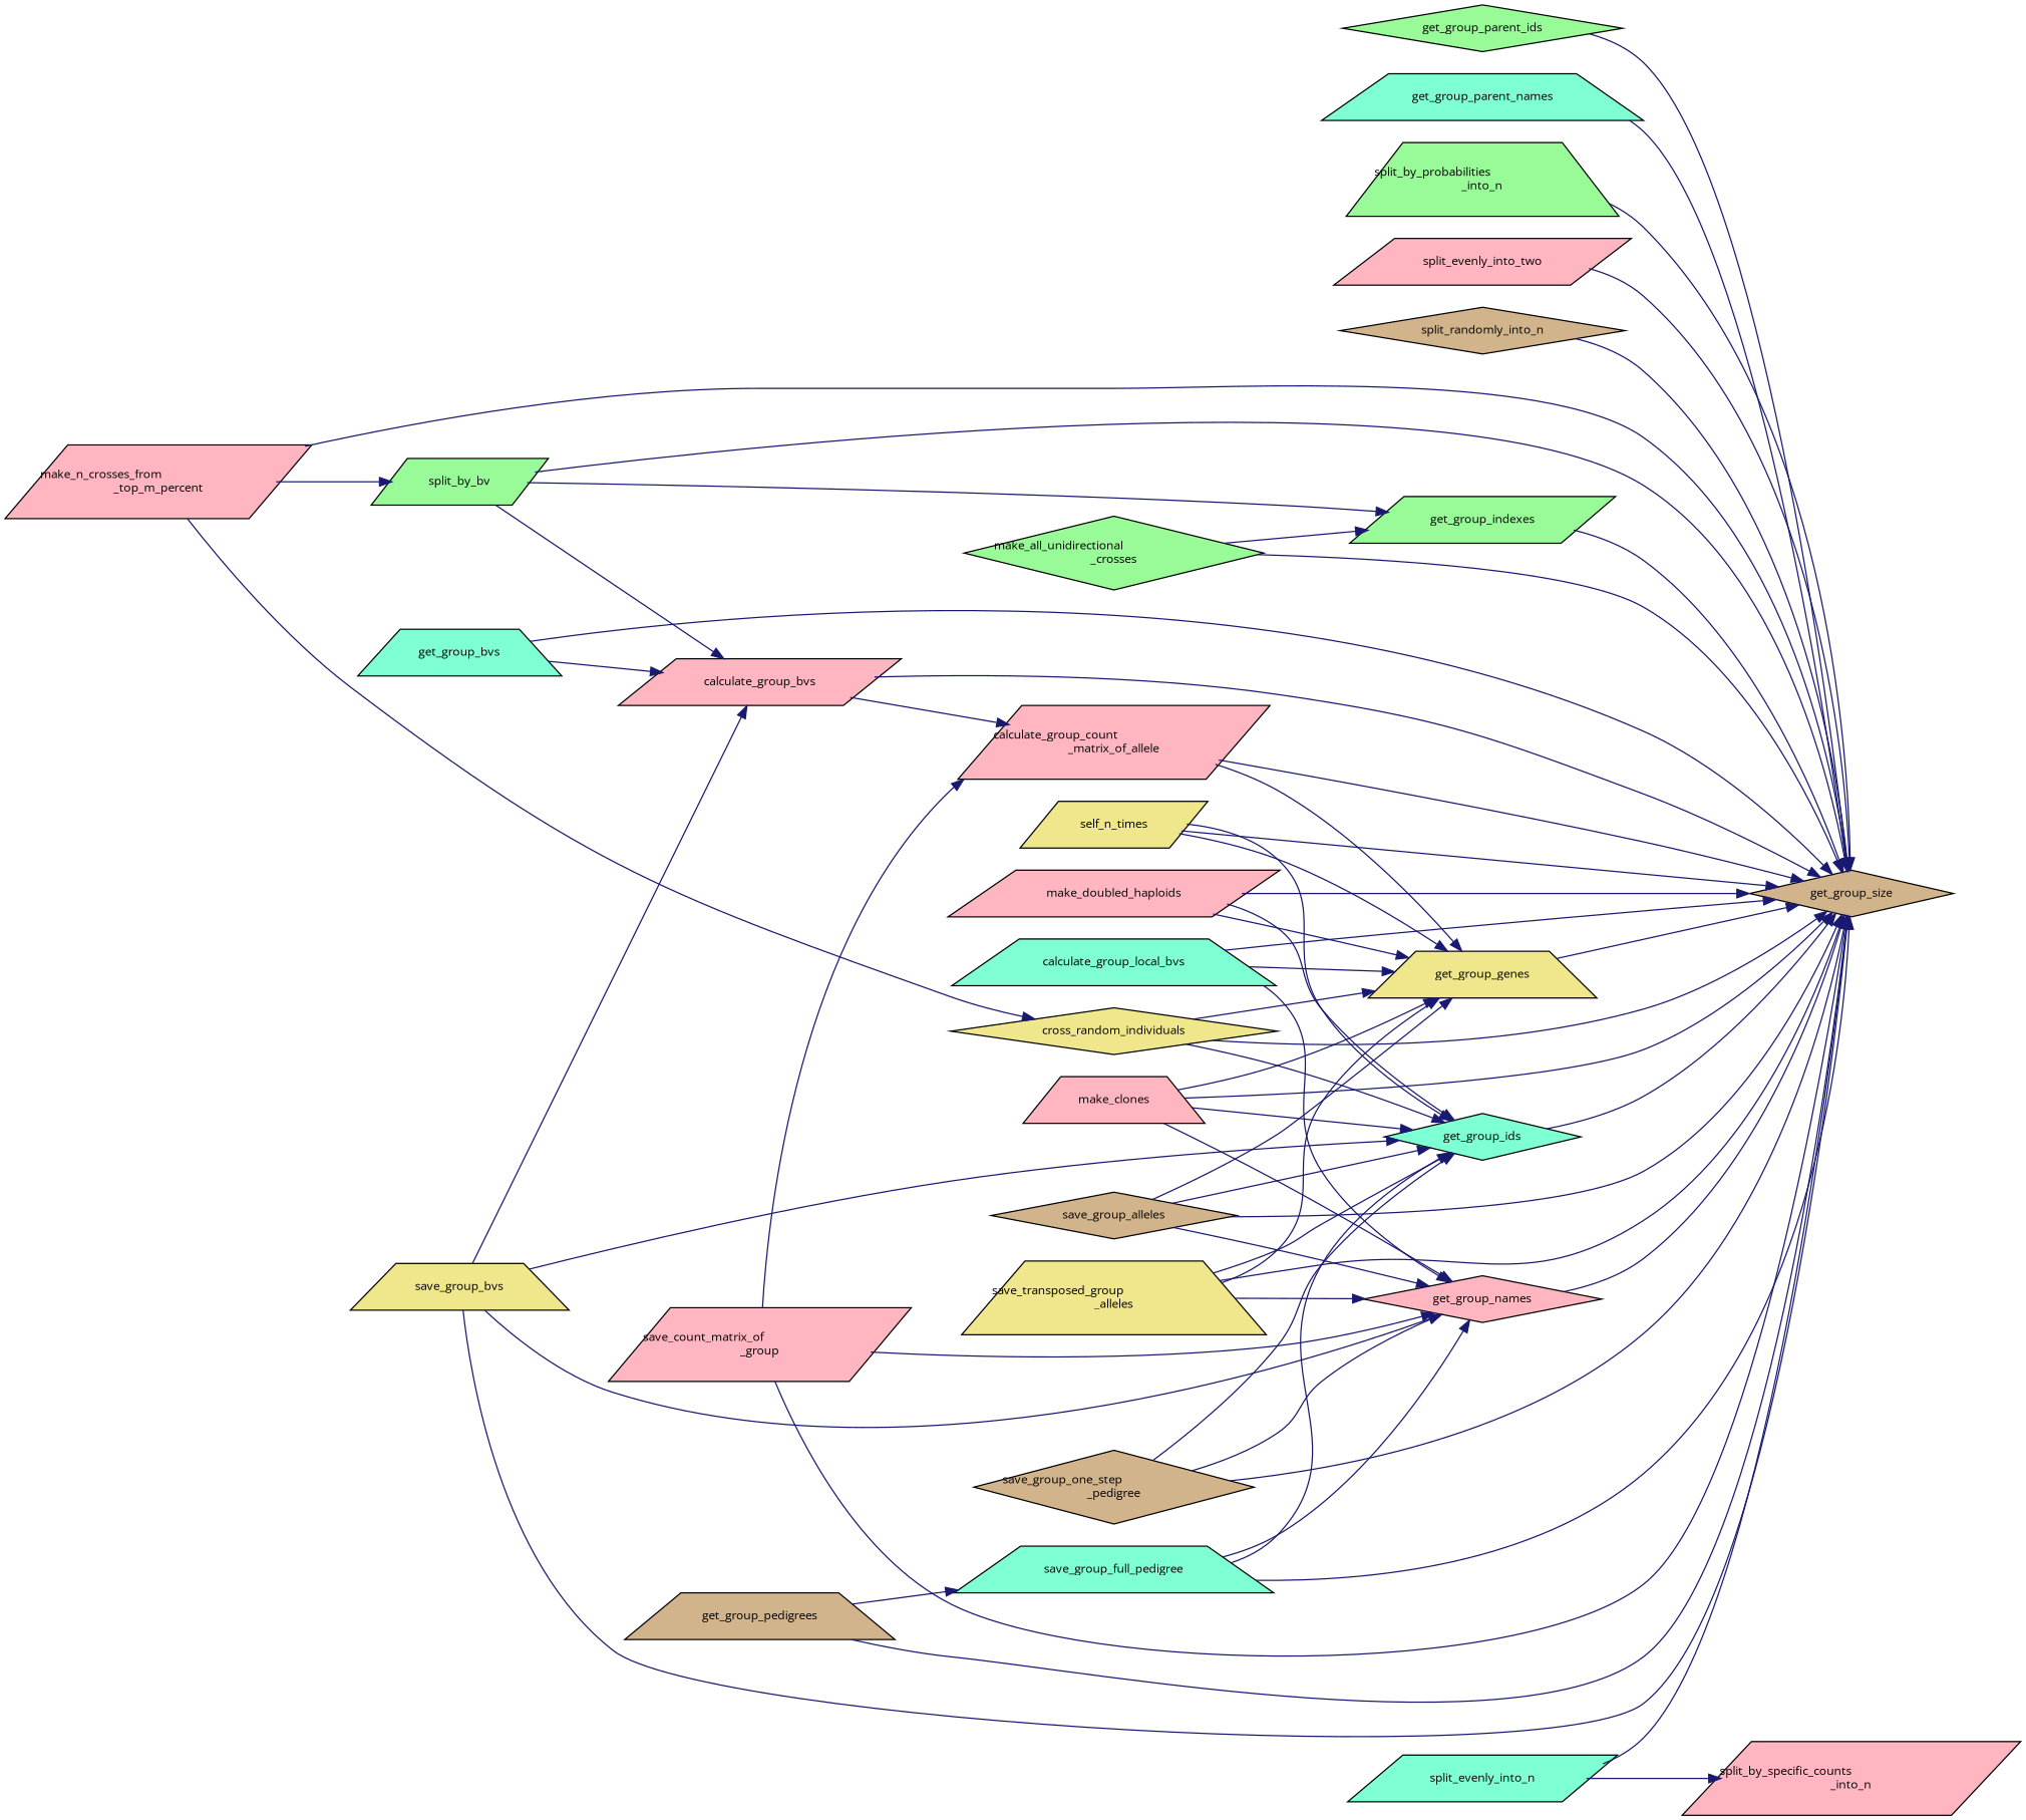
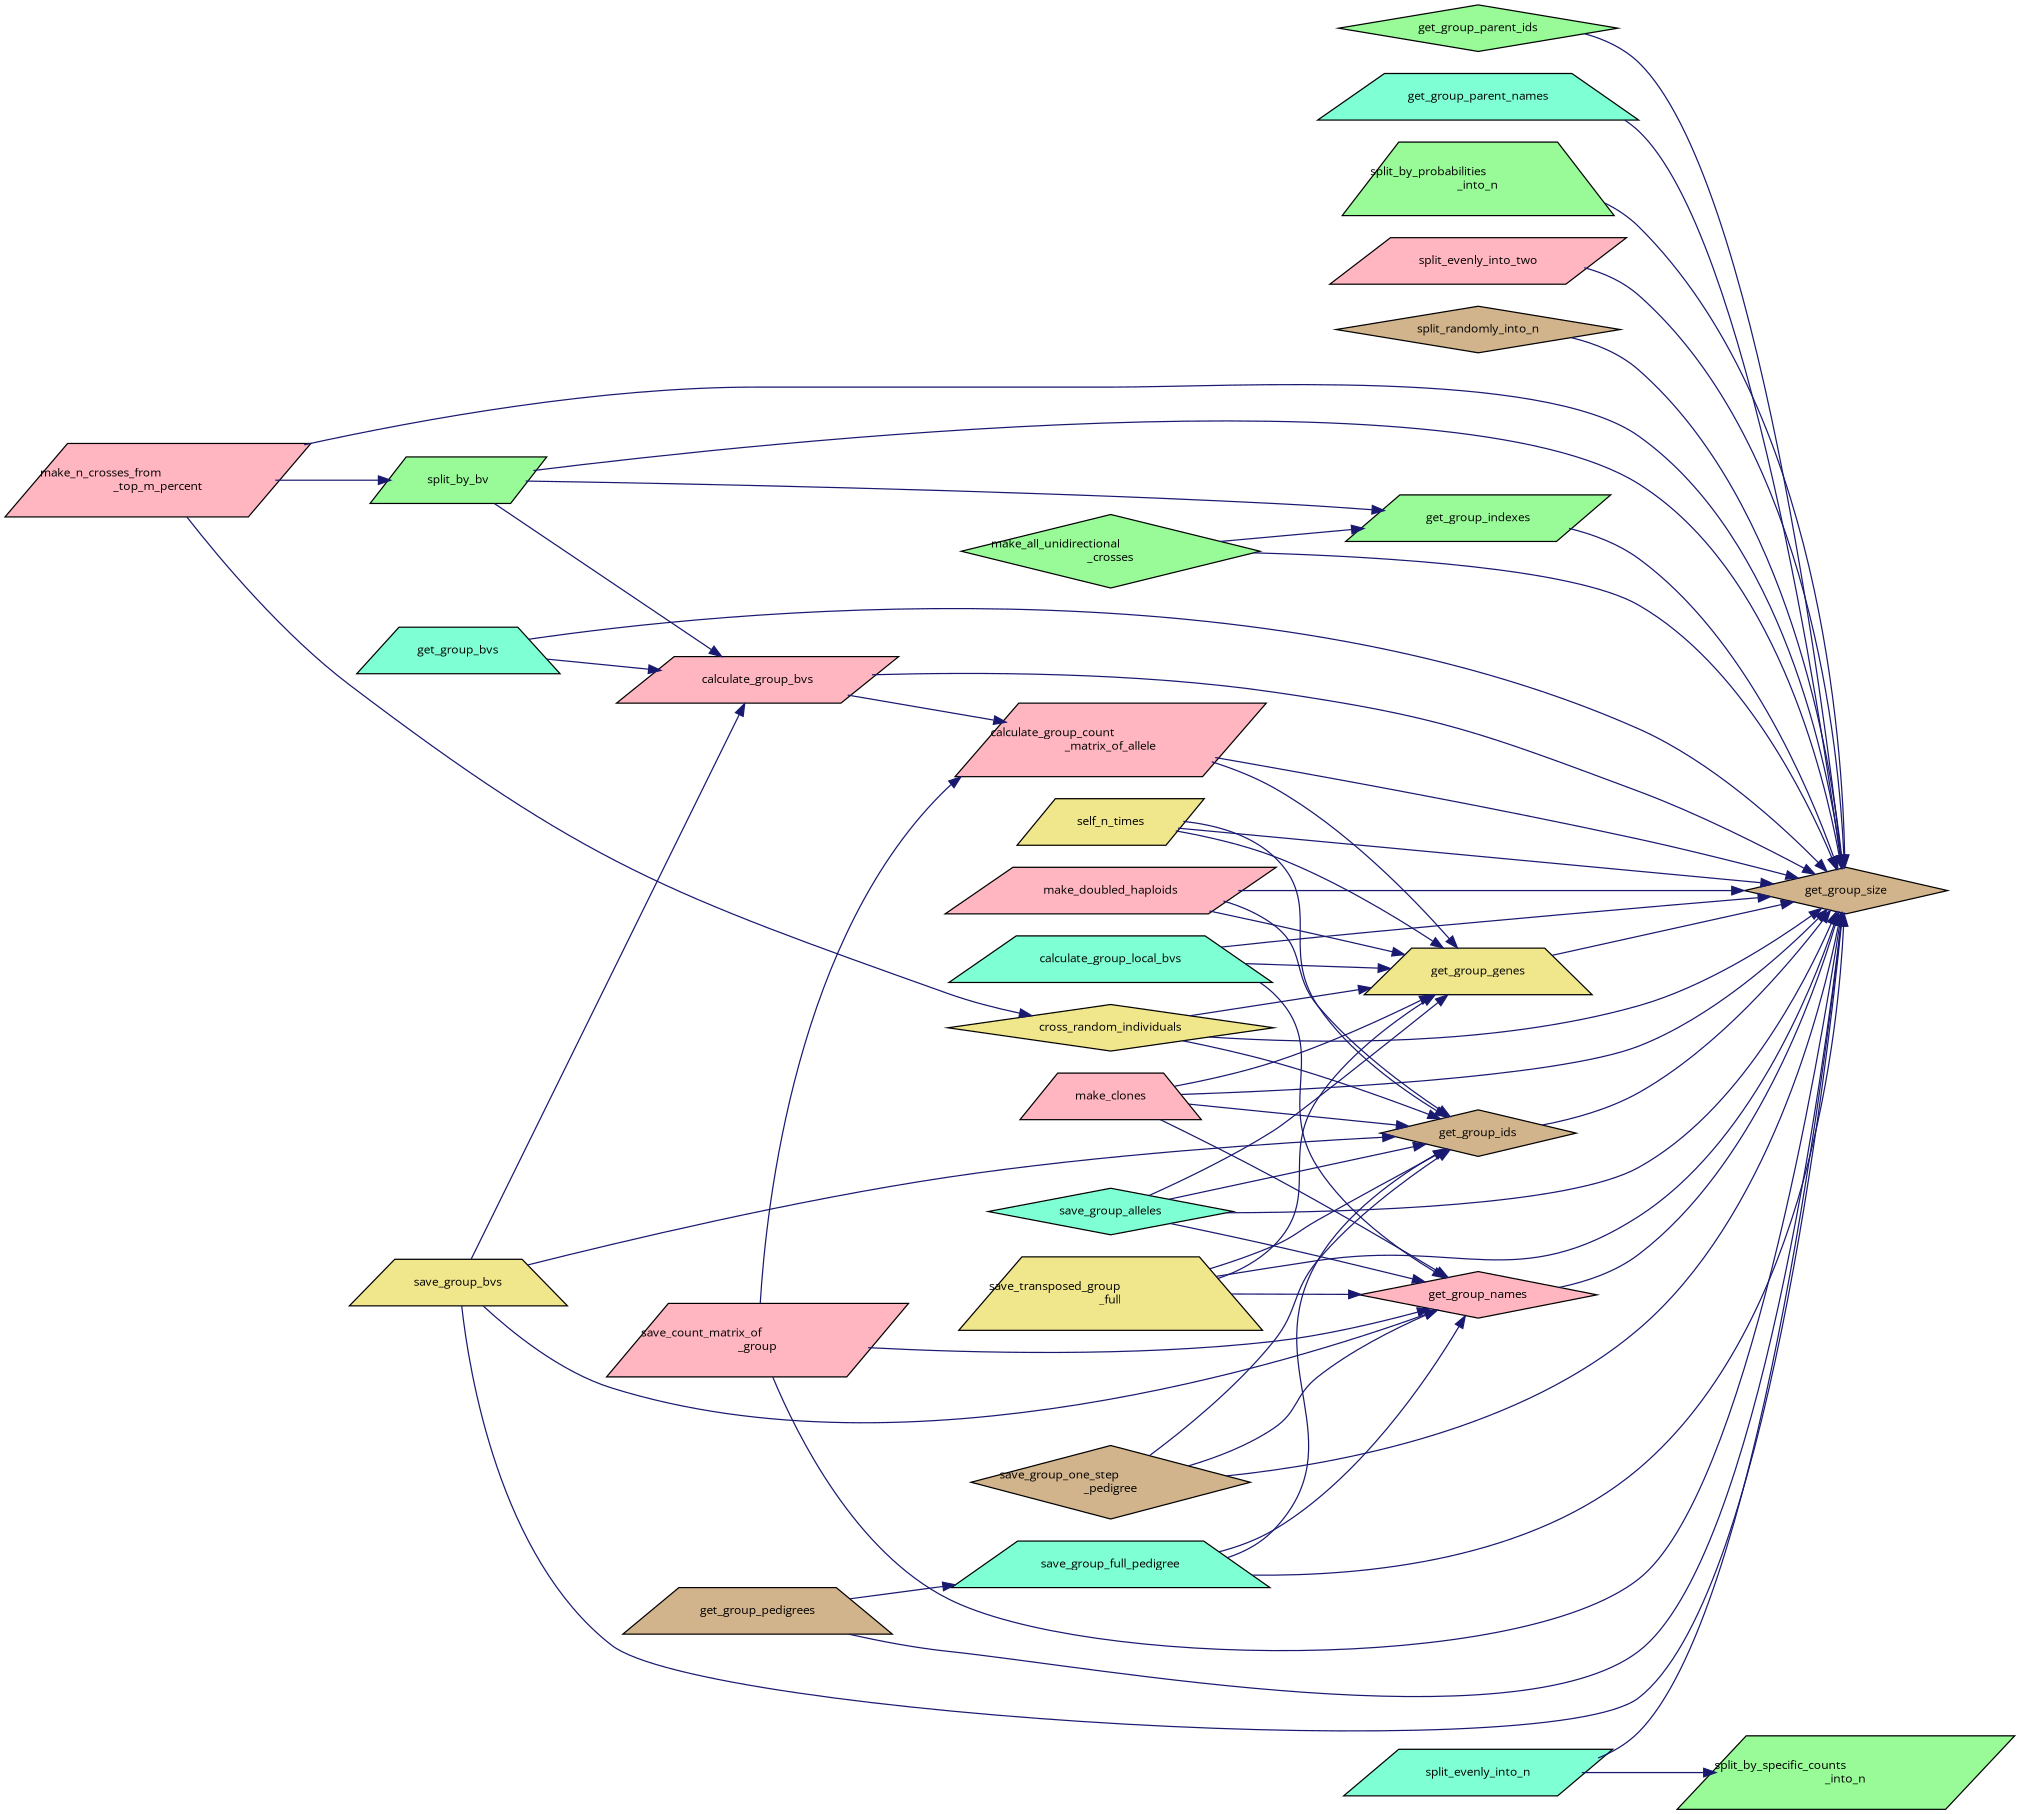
  digraph {
    fontname="Open Sans"
    rankdir=RL
    node [color=black fillcolor=lightpink fontname="Open Sans" fontsize=10 shape=parallelogram style=filled]
    edge [color=midnightblue dir=back fontname="Open Sans" fontsize=10 labelfontname=Helvetica labelfontsize=10 style=solid]
    n1 [fillcolor=tan fontcolor=black height=0.2 label=get_group_size shape=diamond width=0.4]
    n2 [height=0.2 label=calculate_group_bvs width=0.4]
    n3 [fillcolor=aquamarine height=0.2 label=get_group_bvs shape=trapezium width=0.4]
    n4 [fillcolor=khaki height=0.2 label=save_group_bvs shape=trapezium width=0.4]
    n5 [fillcolor=palegreen height=0.2 label=split_by_bv width=0.4]
    n6 [height=0.2 label="make_n_crosses_from\l_top_m_percent" width=0.4]
    n7 [height=0.2 label="calculate_group_count\l_matrix_of_allele" width=0.4]
    n8 [height=0.2 label="save_count_matrix_of\l_group" width=0.4]
    n9 [fillcolor=aquamarine height=0.2 label=calculate_group_local_bvs shape=trapezium width=0.4]
    n10 [fillcolor=khaki height=0.2 label=cross_random_individuals shape=diamond width=0.4]
    n11 [fillcolor=khaki height=0.2 label=get_group_genes shape=trapezium width=0.4]
    n12 [height=0.2 label=make_clones shape=trapezium width=0.4]
    n13 [height=0.2 label=make_doubled_haploids width=0.4]
-   n14 [fillcolor=tan height=0.2 label=save_group_alleles shape=diamond width=0.4]
-   n15 [fillcolor=khaki height=0.2 label="save_transposed_group\l_alleles" shape=trapezium width=0.4]
+   n14 [fillcolor=aquamarine height=0.2 label=save_group_alleles shape=diamond width=0.4]
+   n15 [fillcolor=khaki height=0.2 label="save_transposed_group\l_full" shape=trapezium width=0.4]
    n16 [fillcolor=khaki height=0.2 label=self_n_times width=0.4]
-   n17 [fillcolor=aquamarine height=0.2 label=get_group_ids shape=diamond width=0.4]
+   n17 [fillcolor=tan height=0.2 label=get_group_ids shape=diamond width=0.4]
    n18 [fillcolor=aquamarine height=0.2 label=save_group_full_pedigree shape=trapezium width=0.4]
    n19 [fillcolor=tan height=0.2 label=get_group_pedigrees shape=trapezium width=0.4]
    n20 [fillcolor=tan height=0.2 label="save_group_one_step\l_pedigree" shape=diamond width=0.4]
    n21 [fillcolor=palegreen height=0.2 label=get_group_indexes width=0.4]
    n22 [fillcolor=palegreen height=0.2 label="make_all_unidirectional\l_crosses" shape=diamond width=0.4]
    n23 [height=0.2 label=get_group_names shape=diamond width=0.4]
    n24 [fillcolor=palegreen height=0.2 label=get_group_parent_ids shape=diamond width=0.4]
    n25 [fillcolor=aquamarine height=0.2 label=get_group_parent_names shape=trapezium width=0.4]
    n26 [fillcolor=palegreen height=0.2 label="split_by_probabilities\l_into_n" shape=trapezium width=0.4]
    n27 [fillcolor=aquamarine height=0.2 label=split_evenly_into_n width=0.4]
    n28 [height=0.2 label=split_evenly_into_two width=0.4]
    n29 [fillcolor=tan height=0.2 label=split_randomly_into_n shape=diamond width=0.4]
-   n30 [height=0.2 label="split_by_specific_counts\l_into_n" width=0.4]
+   n30 [fillcolor=palegreen height=0.2 label="split_by_specific_counts\l_into_n" width=0.4]
    n1 -> n2
    n1 -> n3
    n1 -> n4
    n1 -> n5
    n1 -> n6
    n1 -> n7
    n1 -> n8
    n1 -> n9
    n1 -> n10
    n1 -> n11
    n1 -> n12
    n1 -> n13
    n1 -> n14
    n1 -> n15
    n1 -> n16
    n1 -> n17
    n1 -> n18
    n1 -> n19
    n1 -> n20
    n1 -> n21
    n1 -> n22
    n1 -> n23
    n1 -> n24
    n1 -> n25
    n1 -> n26
    n1 -> n27
    n1 -> n28
    n1 -> n29
    n2 -> n3
    n2 -> n4
    n2 -> n5
    n5 -> n6
    n7 -> n2
    n7 -> n8
    n10 -> n6
    n11 -> n7
    n11 -> n9
    n11 -> n10
    n11 -> n12
    n11 -> n13
    n11 -> n14
    n11 -> n15
    n11 -> n16
    n17 -> n4
    n17 -> n10
    n17 -> n12
    n17 -> n13
    n17 -> n14
    n17 -> n15
    n17 -> n16
    n17 -> n18
    n17 -> n20
    n18 -> n19
    n21 -> n5
    n21 -> n22
    n23 -> n4
    n23 -> n8
    n23 -> n9
    n23 -> n12
    n23 -> n14
    n23 -> n15
    n23 -> n18
    n23 -> n20
    n30 -> n27
  }
